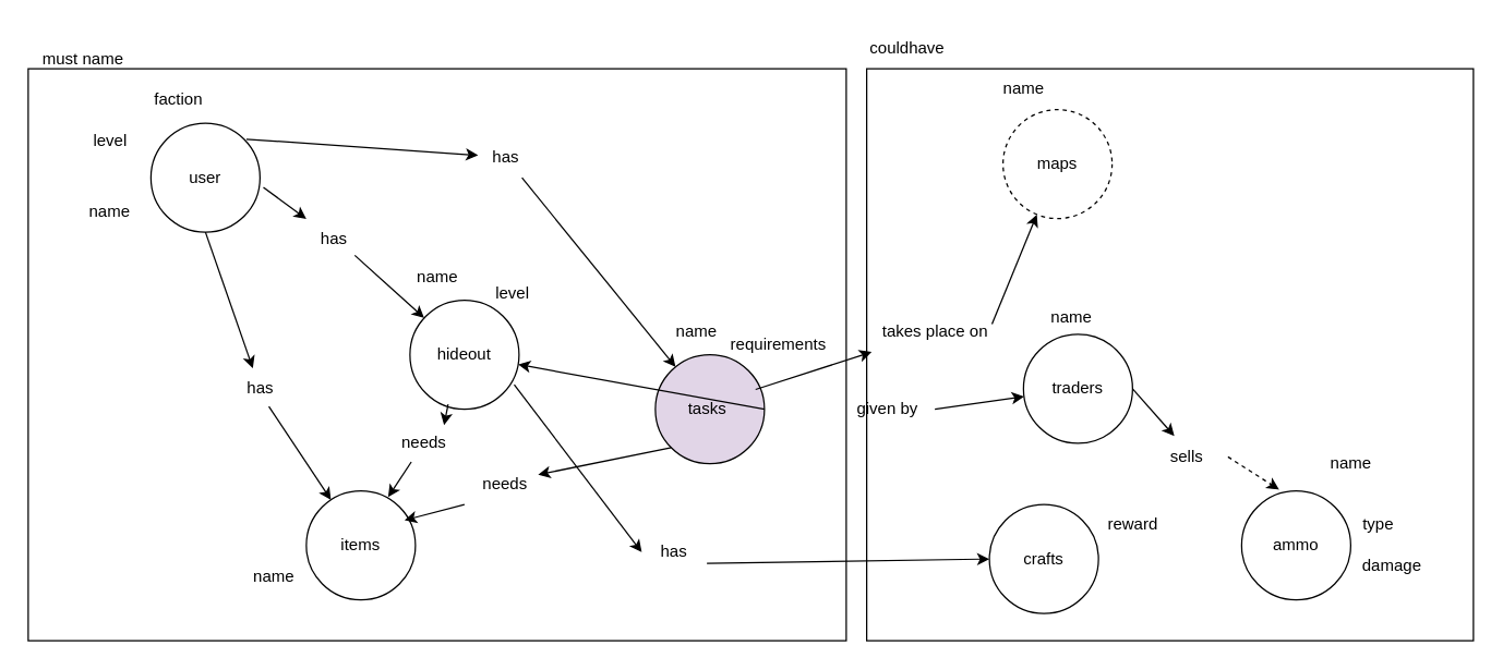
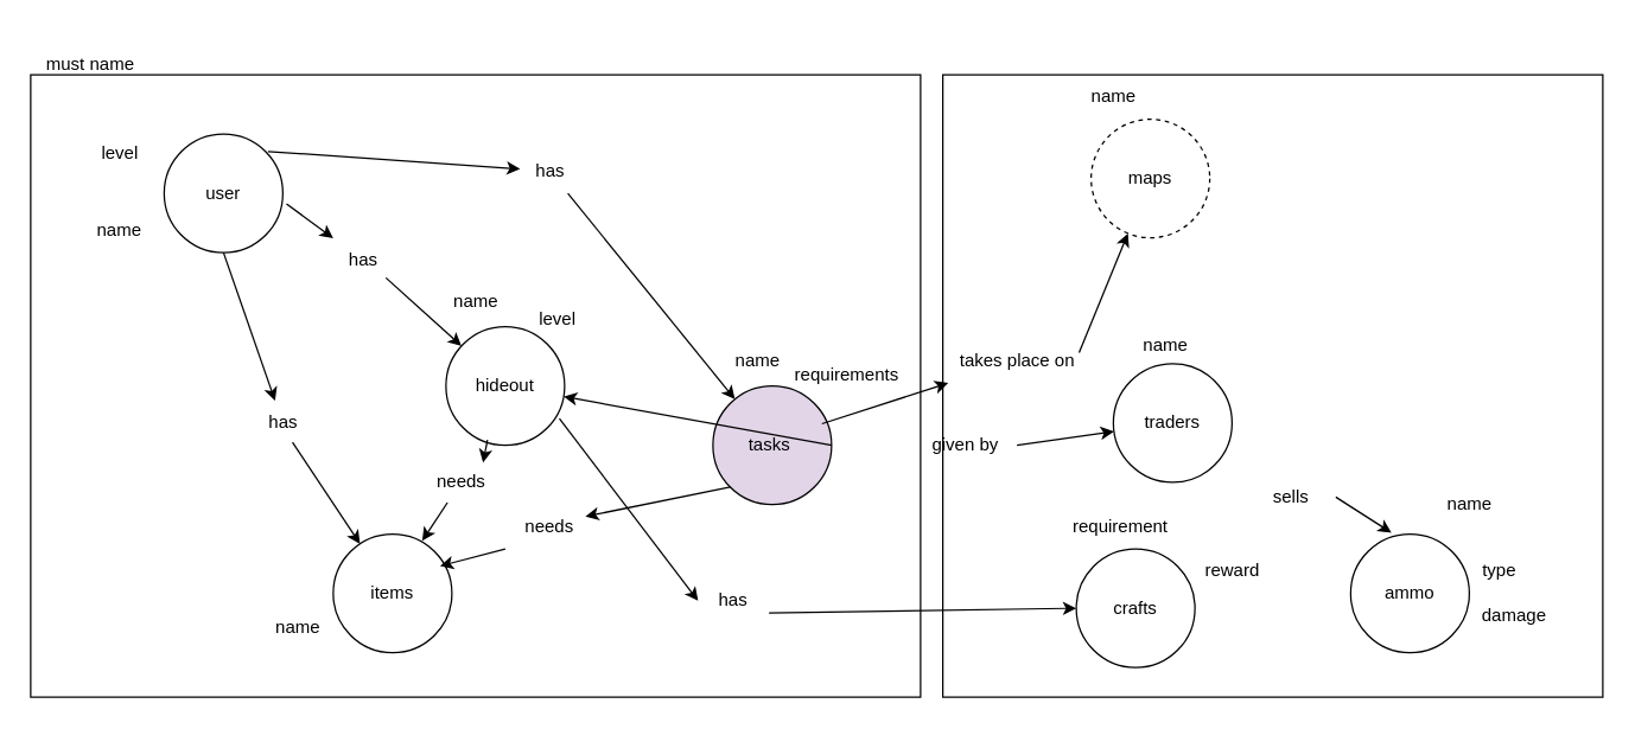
  <mxCell id="0" />
  <mxCell id="1" parent="0" />
  <mxCell id="2" value="user" style="ellipse;whiteSpace=wrap;html=1;" vertex="1" parent="1"><mxGeometry x="110" y="90" width="80" height="80" as="geometry" /></mxCell>
  <mxCell id="3" value="tasks&amp;nbsp;" style="ellipse;whiteSpace=wrap;html=1;fillColor=#e1d5e7;" vertex="1" parent="1"><mxGeometry x="480" y="260" width="80" height="80" as="geometry" /></mxCell>
  <mxCell id="4" value="hideout" style="ellipse;whiteSpace=wrap;html=1;" vertex="1" parent="1"><mxGeometry x="300" y="220" width="80" height="80" as="geometry" /></mxCell>
  <mxCell id="5" value="items" style="ellipse;whiteSpace=wrap;html=1;" vertex="1" parent="1"><mxGeometry x="224" y="360" width="80" height="80" as="geometry" /></mxCell>
  <mxCell id="6" value="" style="endArrow=classic;html=1;rounded=0;exitX=0.663;exitY=0.933;exitDx=0;exitDy=0;exitPerimeter=0;" edge="1" parent="1" source="12" target="5"><mxGeometry width="50" height="50" relative="1" as="geometry"><mxPoint x="130" y="250" as="sourcePoint" /><mxPoint x="180" y="200" as="targetPoint" /></mxGeometry></mxCell>
  <mxCell id="7" value="" style="endArrow=classic;html=1;rounded=0;" edge="1" parent="1" source="14" target="3"><mxGeometry width="50" height="50" relative="1" as="geometry"><mxPoint x="231.72" y="110" as="sourcePoint" /><mxPoint x="281.72" y="60" as="targetPoint" /></mxGeometry></mxCell>
  <mxCell id="8" value="" style="endArrow=classic;html=1;rounded=0;exitX=0.888;exitY=0.9;exitDx=0;exitDy=0;exitPerimeter=0;" edge="1" parent="1" source="10" target="4"><mxGeometry width="50" height="50" relative="1" as="geometry"><mxPoint x="240" y="150" as="sourcePoint" /><mxPoint x="290" y="100" as="targetPoint" /></mxGeometry></mxCell>
  <mxCell id="9" value="" style="endArrow=classic;html=1;rounded=0;exitX=1.031;exitY=0.588;exitDx=0;exitDy=0;exitPerimeter=0;" edge="1" parent="1" source="2" target="10"><mxGeometry width="50" height="50" relative="1" as="geometry"><mxPoint x="192" y="137" as="sourcePoint" /><mxPoint x="375" y="240" as="targetPoint" /></mxGeometry></mxCell>
  <mxCell id="10" value="has" style="text;html=1;align=center;verticalAlign=middle;resizable=0;points=[];autosize=1;strokeColor=none;fillColor=none;" vertex="1" parent="1"><mxGeometry x="224" y="160" width="40" height="30" as="geometry" /></mxCell>
  <mxCell id="11" value="" style="endArrow=classic;html=1;rounded=0;exitX=0.5;exitY=1;exitDx=0;exitDy=0;" edge="1" parent="1" source="2" target="12"><mxGeometry width="50" height="50" relative="1" as="geometry"><mxPoint x="150" y="170" as="sourcePoint" /><mxPoint x="180" y="291" as="targetPoint" /></mxGeometry></mxCell>
  <mxCell id="12" value="has" style="text;html=1;align=center;verticalAlign=middle;resizable=0;points=[];autosize=1;strokeColor=none;fillColor=none;" vertex="1" parent="1"><mxGeometry x="170" y="270" width="40" height="30" as="geometry" /></mxCell>
  <mxCell id="13" value="" style="endArrow=classic;html=1;rounded=0;exitX=1;exitY=0;exitDx=0;exitDy=0;" edge="1" parent="1" target="14"><mxGeometry width="50" height="50" relative="1" as="geometry"><mxPoint x="180.004" y="101.716" as="sourcePoint" /><mxPoint x="334.72" y="36" as="targetPoint" /></mxGeometry></mxCell>
  <mxCell id="14" value="has" style="text;html=1;align=center;verticalAlign=middle;resizable=0;points=[];autosize=1;strokeColor=none;fillColor=none;" vertex="1" parent="1"><mxGeometry x="350" y="100" width="40" height="30" as="geometry" /></mxCell>
  <mxCell id="15" value="" style="endArrow=classic;html=1;rounded=0;exitX=0.35;exitY=0.956;exitDx=0;exitDy=0;exitPerimeter=0;entryX=0.75;entryY=0.056;entryDx=0;entryDy=0;entryPerimeter=0;" edge="1" parent="1" source="17" target="5"><mxGeometry width="50" height="50" relative="1" as="geometry"><mxPoint x="320" y="380" as="sourcePoint" /><mxPoint x="370" y="330" as="targetPoint" /></mxGeometry></mxCell>
  <mxCell id="16" value="" style="endArrow=classic;html=1;rounded=0;exitX=0.35;exitY=0.956;exitDx=0;exitDy=0;exitPerimeter=0;entryX=0.75;entryY=0.056;entryDx=0;entryDy=0;entryPerimeter=0;" edge="1" parent="1" source="4" target="17"><mxGeometry width="50" height="50" relative="1" as="geometry"><mxPoint x="328" y="296" as="sourcePoint" /><mxPoint x="284" y="364" as="targetPoint" /></mxGeometry></mxCell>
  <mxCell id="17" value="needs" style="text;html=1;align=center;verticalAlign=middle;resizable=0;points=[];autosize=1;strokeColor=none;fillColor=none;" vertex="1" parent="1"><mxGeometry x="280" y="310" width="60" height="30" as="geometry" /></mxCell>
  <mxCell id="18" value="" style="endArrow=classic;html=1;rounded=0;exitX=0;exitY=1;exitDx=0;exitDy=0;entryX=0.9;entryY=0.269;entryDx=0;entryDy=0;entryPerimeter=0;" edge="1" parent="1" source="20" target="5"><mxGeometry width="50" height="50" relative="1" as="geometry"><mxPoint x="390" y="400" as="sourcePoint" /><mxPoint x="440" y="350" as="targetPoint" /></mxGeometry></mxCell>
  <mxCell id="19" value="" style="endArrow=classic;html=1;rounded=0;exitX=0;exitY=1;exitDx=0;exitDy=0;entryX=0.9;entryY=0.269;entryDx=0;entryDy=0;entryPerimeter=0;" edge="1" parent="1" source="3" target="20"><mxGeometry width="50" height="50" relative="1" as="geometry"><mxPoint x="432" y="328" as="sourcePoint" /><mxPoint x="296" y="382" as="targetPoint" /></mxGeometry></mxCell>
  <mxCell id="20" value="needs" style="text;html=1;align=center;verticalAlign=middle;whiteSpace=wrap;rounded=0;" vertex="1" parent="1"><mxGeometry x="340" y="340" width="60" height="30" as="geometry" /></mxCell>
  <mxCell id="21" value="name" style="text;html=1;align=center;verticalAlign=middle;whiteSpace=wrap;rounded=0;" vertex="1" parent="1"><mxGeometry x="50" y="140" width="60" height="30" as="geometry" /></mxCell>
  <mxCell id="22" value="level" style="text;html=1;align=center;verticalAlign=middle;resizable=0;points=[];autosize=1;strokeColor=none;fillColor=none;" vertex="1" parent="1"><mxGeometry x="55" y="88" width="50" height="30" as="geometry" /></mxCell>
- <mxCell id="23" value="faction" style="text;html=1;align=center;verticalAlign=middle;resizable=0;points=[];autosize=1;strokeColor=none;fillColor=none;" vertex="1" parent="1"><mxGeometry x="100" y="58" width="60" height="30" as="geometry" /></mxCell>
  <mxCell id="24" value="name" style="text;html=1;align=center;verticalAlign=middle;resizable=0;points=[];autosize=1;strokeColor=none;fillColor=none;" vertex="1" parent="1"><mxGeometry x="295" y="188" width="50" height="30" as="geometry" /></mxCell>
  <mxCell id="25" value="level" style="text;html=1;align=center;verticalAlign=middle;resizable=0;points=[];autosize=1;strokeColor=none;fillColor=none;" vertex="1" parent="1"><mxGeometry x="350" y="200" width="50" height="30" as="geometry" /></mxCell>
  <mxCell id="26" value="name" style="text;html=1;align=center;verticalAlign=middle;resizable=0;points=[];autosize=1;strokeColor=none;fillColor=none;" vertex="1" parent="1"><mxGeometry x="485" y="228" width="50" height="30" as="geometry" /></mxCell>
  <mxCell id="27" value="requirements" style="text;html=1;align=center;verticalAlign=middle;resizable=0;points=[];autosize=1;strokeColor=none;fillColor=none;" vertex="1" parent="1"><mxGeometry x="525" y="238" width="90" height="30" as="geometry" /></mxCell>
  <mxCell id="28" value="name" style="text;html=1;align=center;verticalAlign=middle;resizable=0;points=[];autosize=1;strokeColor=none;fillColor=none;" vertex="1" parent="1"><mxGeometry x="175" y="408" width="50" height="30" as="geometry" /></mxCell>
  <mxCell id="29" value="" style="whiteSpace=wrap;html=1;fillColor=none;" vertex="1" parent="1"><mxGeometry x="20" y="50" width="600" height="420" as="geometry" /></mxCell>
  <mxCell id="30" value="must name" style="text;html=1;align=center;verticalAlign=middle;resizable=0;points=[];autosize=1;strokeColor=none;fillColor=none;" vertex="1" parent="1"><mxGeometry x="20" y="28" width="80" height="30" as="geometry" /></mxCell>
  <mxCell id="31" value="traders" style="ellipse;whiteSpace=wrap;html=1;" vertex="1" parent="1"><mxGeometry x="750" y="245" width="80" height="80" as="geometry" /></mxCell>
  <mxCell id="32" value="ammo" style="ellipse;whiteSpace=wrap;html=1;" vertex="1" parent="1"><mxGeometry x="910" y="360" width="80" height="80" as="geometry" /></mxCell>
  <mxCell id="33" value="maps" style="ellipse;whiteSpace=wrap;html=1;dashed=1;" vertex="1" parent="1"><mxGeometry x="735" y="80" width="80" height="80" as="geometry" /></mxCell>
  <mxCell id="34" value="crafts" style="ellipse;whiteSpace=wrap;html=1;" vertex="1" parent="1"><mxGeometry x="725" y="370" width="80" height="80" as="geometry" /></mxCell>
  <mxCell id="35" value="" style="endArrow=classic;html=1;rounded=0;exitX=1;exitY=0.5;exitDx=0;exitDy=0;" edge="1" parent="1" source="37" target="31"><mxGeometry width="50" height="50" relative="1" as="geometry"><mxPoint x="610" y="320" as="sourcePoint" /><mxPoint x="660" y="270" as="targetPoint" /></mxGeometry></mxCell>
  <mxCell id="36" value="" style="endArrow=classic;html=1;rounded=0;exitX=1;exitY=0.5;exitDx=0;exitDy=0;" edge="1" parent="1" source="3" target="4"><mxGeometry width="50" height="50" relative="1" as="geometry"><mxPoint x="560" y="300" as="sourcePoint" /><mxPoint x="750" y="288" as="targetPoint" /></mxGeometry></mxCell>
  <mxCell id="37" value="given by" style="text;html=1;align=center;verticalAlign=middle;resizable=0;points=[];autosize=1;strokeColor=none;fillColor=none;" vertex="1" parent="1"><mxGeometry x="615" y="285" width="70" height="30" as="geometry" /></mxCell>
  <mxCell id="38" value="name" style="text;html=1;align=center;verticalAlign=middle;resizable=0;points=[];autosize=1;strokeColor=none;fillColor=none;" vertex="1" parent="1"><mxGeometry x="760" y="218" width="50" height="30" as="geometry" /></mxCell>
  <mxCell id="39" value="" style="endArrow=classic;html=1;rounded=0;exitX=0.919;exitY=0.319;exitDx=0;exitDy=0;exitPerimeter=0;" edge="1" parent="1" source="41" target="33"><mxGeometry width="50" height="50" relative="1" as="geometry"><mxPoint x="590" y="310" as="sourcePoint" /><mxPoint x="640" y="260" as="targetPoint" /></mxGeometry></mxCell>
  <mxCell id="40" value="" style="endArrow=classic;html=1;rounded=0;exitX=0.919;exitY=0.319;exitDx=0;exitDy=0;exitPerimeter=0;" edge="1" parent="1" source="3" target="41"><mxGeometry width="50" height="50" relative="1" as="geometry"><mxPoint x="554" y="286" as="sourcePoint" /><mxPoint x="743" y="144" as="targetPoint" /></mxGeometry></mxCell>
  <mxCell id="41" value="takes place on" style="text;html=1;align=center;verticalAlign=middle;resizable=0;points=[];autosize=1;strokeColor=none;fillColor=none;" vertex="1" parent="1"><mxGeometry x="635" y="228" width="100" height="30" as="geometry" /></mxCell>
  <mxCell id="42" value="name" style="text;html=1;align=center;verticalAlign=middle;resizable=0;points=[];autosize=1;strokeColor=none;fillColor=none;" vertex="1" parent="1"><mxGeometry x="725" y="50" width="50" height="30" as="geometry" /></mxCell>
  <mxCell id="43" value="" style="endArrow=classic;html=1;rounded=0;exitX=0.956;exitY=0.775;exitDx=0;exitDy=0;exitPerimeter=0;entryX=0;entryY=0.5;entryDx=0;entryDy=0;" edge="1" parent="1" source="45" target="34"><mxGeometry width="50" height="50" relative="1" as="geometry"><mxPoint x="370" y="470" as="sourcePoint" /><mxPoint x="420" y="420" as="targetPoint" /></mxGeometry></mxCell>
  <mxCell id="44" value="" style="endArrow=classic;html=1;rounded=0;exitX=0.956;exitY=0.775;exitDx=0;exitDy=0;exitPerimeter=0;entryX=0;entryY=0.5;entryDx=0;entryDy=0;" edge="1" parent="1" source="4" target="45"><mxGeometry width="50" height="50" relative="1" as="geometry"><mxPoint x="376" y="282" as="sourcePoint" /><mxPoint x="725" y="455" as="targetPoint" /></mxGeometry></mxCell>
  <mxCell id="45" value="has&amp;nbsp;" style="text;html=1;align=center;verticalAlign=middle;resizable=0;points=[];autosize=1;strokeColor=none;fillColor=none;" vertex="1" parent="1"><mxGeometry x="470" y="390" width="50" height="30" as="geometry" /></mxCell>
- <mxCell id="46" value="" style="endArrow=classic;html=1;rounded=0;exitX=1;exitY=0.5;exitDx=0;exitDy=0;entryX=0.344;entryY=-0.012;entryDx=0;entryDy=0;entryPerimeter=0;dashed=1;" edge="1" parent="1" source="48" target="32"><mxGeometry width="50" height="50" relative="1" as="geometry"><mxPoint x="840" y="290" as="sourcePoint" /><mxPoint x="900" y="260" as="targetPoint" /></mxGeometry></mxCell>
- <mxCell id="47" value="" style="endArrow=classic;html=1;rounded=0;exitX=1;exitY=0.5;exitDx=0;exitDy=0;entryX=0.344;entryY=-0.012;entryDx=0;entryDy=0;entryPerimeter=0;" edge="1" parent="1" source="31" target="48"><mxGeometry width="50" height="50" relative="1" as="geometry"><mxPoint x="830" y="285" as="sourcePoint" /><mxPoint x="938" y="359" as="targetPoint" /></mxGeometry></mxCell>
+ <mxCell id="46" value="" style="endArrow=classic;html=1;rounded=0;exitX=1;exitY=0.5;exitDx=0;exitDy=0;entryX=0.344;entryY=-0.012;entryDx=0;entryDy=0;entryPerimeter=0;" edge="1" parent="1" source="48" target="32"><mxGeometry width="50" height="50" relative="1" as="geometry"><mxPoint x="840" y="290" as="sourcePoint" /><mxPoint x="900" y="260" as="targetPoint" /></mxGeometry></mxCell>
  <mxCell id="48" value="sells" style="text;html=1;align=center;verticalAlign=middle;whiteSpace=wrap;rounded=0;" vertex="1" parent="1"><mxGeometry x="840" y="320" width="60" height="30" as="geometry" /></mxCell>
  <mxCell id="49" value="name" style="text;html=1;align=center;verticalAlign=middle;resizable=0;points=[];autosize=1;strokeColor=none;fillColor=none;" vertex="1" parent="1"><mxGeometry x="965" y="325" width="50" height="30" as="geometry" /></mxCell>
  <mxCell id="50" value="type" style="text;html=1;align=center;verticalAlign=middle;resizable=0;points=[];autosize=1;strokeColor=none;fillColor=none;" vertex="1" parent="1"><mxGeometry x="985" y="370" width="50" height="30" as="geometry" /></mxCell>
  <mxCell id="51" value="damage" style="text;html=1;align=center;verticalAlign=middle;resizable=0;points=[];autosize=1;strokeColor=none;fillColor=none;" vertex="1" parent="1"><mxGeometry x="985" y="400" width="70" height="30" as="geometry" /></mxCell>
+ <mxCell id="52" value="requirement" style="text;html=1;align=center;verticalAlign=middle;whiteSpace=wrap;rounded=0;" vertex="1" parent="1"><mxGeometry x="725" y="340" width="60" height="30" as="geometry" /></mxCell>
  <mxCell id="53" value="reward" style="text;html=1;align=center;verticalAlign=middle;resizable=0;points=[];autosize=1;strokeColor=none;fillColor=none;" vertex="1" parent="1"><mxGeometry x="800" y="370" width="60" height="30" as="geometry" /></mxCell>
  <mxCell id="54" value="" style="whiteSpace=wrap;html=1;fillColor=none;" vertex="1" parent="1"><mxGeometry x="635" y="50" width="445" height="420" as="geometry" /></mxCell>
- <mxCell id="55" value="couldhave" style="text;html=1;align=center;verticalAlign=middle;whiteSpace=wrap;rounded=0;" vertex="1" parent="1"><mxGeometry x="635" y="20" width="60" height="30" as="geometry" /></mxCell>
